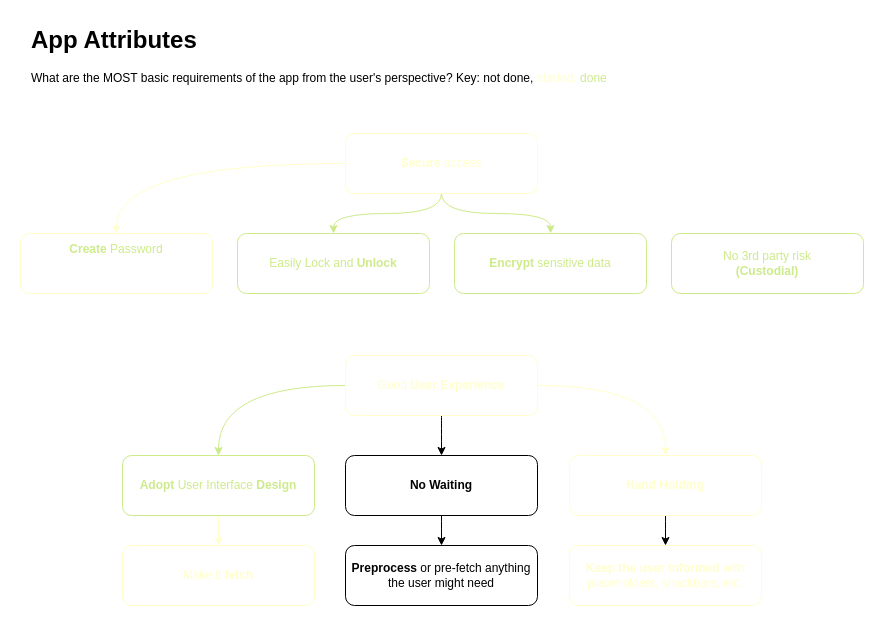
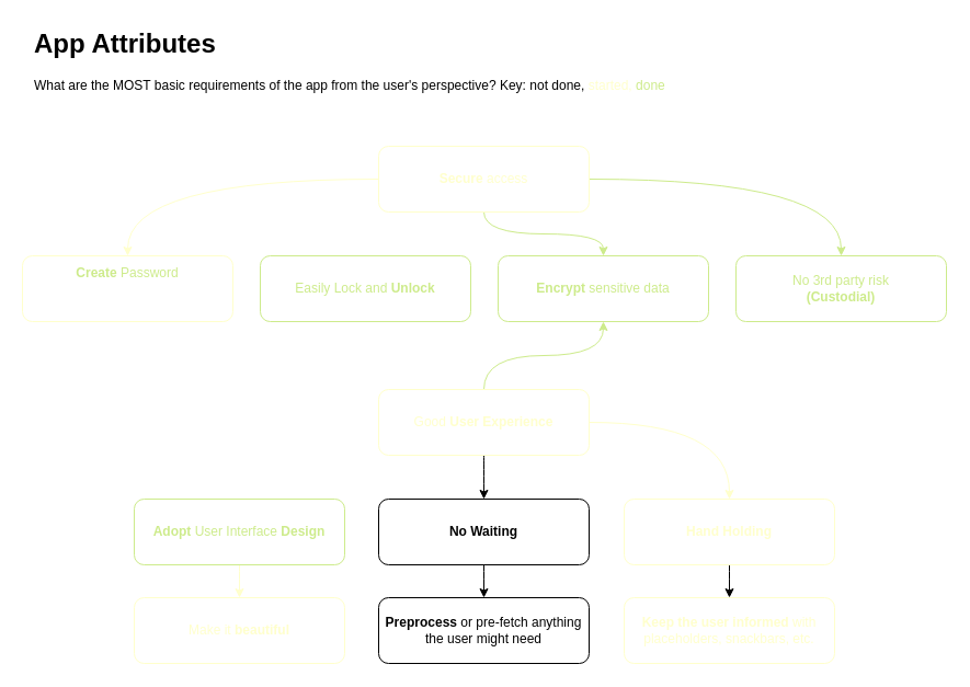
  <mxCell id="0" />
  <mxCell id="1" parent="0" />
  <mxCell id="2" value="&lt;h1&gt;App Attributes&lt;/h1&gt;&lt;p&gt;What are the MOST basic requirements of the app from the user's perspective? Key: not done, &lt;font color=&quot;#ffffcc&quot;&gt;started,&lt;/font&gt; &lt;font color=&quot;#cdeb8b&quot;&gt;done&lt;/font&gt;&lt;/p&gt;" style="text;html=1;strokeColor=none;fillColor=none;spacing=5;spacingTop=-20;whiteSpace=wrap;overflow=hidden;rounded=0;" vertex="1" parent="1"><mxGeometry x="26" y="20" width="813" height="72" as="geometry" /></mxCell>
  <mxCell id="3" style="edgeStyle=orthogonalEdgeStyle;curved=1;html=1;endArrow=classic;endFill=1;fontColor=#FFFFCC;strokeColor=#FFFFCC;" edge="1" parent="1" source="6" target="7"><mxGeometry relative="1" as="geometry" /></mxCell>
  <mxCell id="4" style="edgeStyle=orthogonalEdgeStyle;curved=1;html=1;endArrow=classic;endFill=1;fontColor=#CDEB8B;strokeColor=#CDEB8B;" edge="1" parent="1" source="6" target="9"><mxGeometry relative="1" as="geometry" /></mxCell>
- <mxCell id="5" style="edgeStyle=orthogonalEdgeStyle;curved=1;html=1;endArrow=classic;endFill=1;fontColor=#CDEB8B;strokeColor=#CDEB8B;" edge="1" parent="1" source="6" target="8"><mxGeometry relative="1" as="geometry" /></mxCell>
+ <mxCell id="5" style="edgeStyle=orthogonalEdgeStyle;curved=1;html=1;endArrow=classic;endFill=1;fontColor=#CDEB8B;strokeColor=#CDEB8B;" edge="1" parent="1" source="6" target="10"><mxGeometry relative="1" as="geometry" /></mxCell>
  <mxCell id="6" value="&lt;font&gt;&lt;b&gt;Secure&lt;/b&gt;&amp;nbsp;access&lt;/font&gt;" style="rounded=1;whiteSpace=wrap;html=1;strokeColor=#FFFFCC;fontColor=#FFFFCC;" vertex="1" parent="1"><mxGeometry x="345" y="133" width="192" height="60" as="geometry" /></mxCell>
  <mxCell id="7" value="&lt;font color=&quot;#cdeb8b&quot;&gt;&lt;b&gt;Create&lt;/b&gt; Password &lt;/font&gt;&lt;br&gt;&lt;font color=&quot;#ffffff&quot;&gt;or Generate key store entry&lt;br&gt;or Adopt phone biometric stuff&lt;/font&gt;" style="rounded=1;whiteSpace=wrap;html=1;strokeColor=#FFFFCC;fontColor=#FFFFCC;" vertex="1" parent="1"><mxGeometry x="20" y="233" width="192" height="60" as="geometry" /></mxCell>
  <mxCell id="8" value="Easily Lock and&amp;nbsp;&lt;b&gt;Unlock&lt;/b&gt;" style="rounded=1;whiteSpace=wrap;html=1;strokeColor=#CDEB8B;fontColor=#CDEB8B;" vertex="1" parent="1"><mxGeometry x="237" y="233" width="192" height="60" as="geometry" /></mxCell>
  <mxCell id="9" value="&lt;b&gt;Encrypt&lt;/b&gt; sensitive data" style="rounded=1;whiteSpace=wrap;html=1;strokeColor=#CDEB8B;fontColor=#CDEB8B;" vertex="1" parent="1"><mxGeometry x="454" y="233" width="192" height="60" as="geometry" /></mxCell>
  <mxCell id="10" value="No 3rd party risk&lt;br&gt;&lt;b&gt;(Custodial)&lt;/b&gt;" style="rounded=1;whiteSpace=wrap;html=1;strokeColor=#CDEB8B;fontColor=#CDEB8B;" vertex="1" parent="1"><mxGeometry x="671" y="233" width="192" height="60" as="geometry" /></mxCell>
- <mxCell id="11" style="edgeStyle=orthogonalEdgeStyle;curved=1;html=1;endArrow=classic;endFill=1;strokeColor=#CDEB8B;" edge="1" parent="1" source="14" target="16"><mxGeometry relative="1" as="geometry" /></mxCell>
+ <mxCell id="11" style="edgeStyle=orthogonalEdgeStyle;curved=1;html=1;endArrow=classic;endFill=1;strokeColor=#CDEB8B;" edge="1" parent="1" source="14" target="9"><mxGeometry relative="1" as="geometry" /></mxCell>
  <mxCell id="12" style="edgeStyle=orthogonalEdgeStyle;curved=1;html=1;endArrow=classic;endFill=1;" edge="1" parent="1" source="14" target="18"><mxGeometry relative="1" as="geometry" /></mxCell>
  <mxCell id="13" style="edgeStyle=orthogonalEdgeStyle;curved=1;html=1;endArrow=classic;endFill=1;strokeColor=#FFFFCC;fontColor=#FFFFCC;" edge="1" parent="1" source="14" target="20"><mxGeometry relative="1" as="geometry" /></mxCell>
  <mxCell id="14" value="&lt;font&gt;Good &lt;b&gt;User Experience&lt;/b&gt;&lt;/font&gt;" style="rounded=1;whiteSpace=wrap;html=1;strokeColor=#FFFFCC;fontColor=#FFFFCC;" vertex="1" parent="1"><mxGeometry x="345" y="355" width="192" height="60" as="geometry" /></mxCell>
  <mxCell id="15" style="edgeStyle=orthogonalEdgeStyle;curved=1;html=1;endArrow=classic;endFill=1;strokeColor=#FFFFCC;" edge="1" parent="1" source="16" target="23"><mxGeometry relative="1" as="geometry" /></mxCell>
  <mxCell id="16" value="&lt;b&gt;Adopt &lt;/b&gt;User Interface &lt;b&gt;Design&lt;/b&gt;" style="rounded=1;whiteSpace=wrap;html=1;strokeColor=#CDEB8B;fontColor=#CDEB8B;" vertex="1" parent="1"><mxGeometry x="122" y="455" width="192" height="60" as="geometry" /></mxCell>
  <mxCell id="17" style="edgeStyle=orthogonalEdgeStyle;curved=1;html=1;endArrow=classic;endFill=1;" edge="1" parent="1" source="18" target="22"><mxGeometry relative="1" as="geometry" /></mxCell>
  <mxCell id="18" value="&lt;b&gt;No Waiting&lt;/b&gt;" style="rounded=1;whiteSpace=wrap;html=1;" vertex="1" parent="1"><mxGeometry x="345" y="455" width="192" height="60" as="geometry" /></mxCell>
  <mxCell id="19" style="edgeStyle=orthogonalEdgeStyle;curved=1;html=1;endArrow=classic;endFill=1;" edge="1" parent="1" source="20" target="21"><mxGeometry relative="1" as="geometry" /></mxCell>
  <mxCell id="20" value="&lt;b&gt;Hand Holding&lt;/b&gt;" style="rounded=1;whiteSpace=wrap;html=1;strokeColor=#FFFFCC;fontColor=#FFFFCC;" vertex="1" parent="1"><mxGeometry x="569" y="455" width="192" height="60" as="geometry" /></mxCell>
  <mxCell id="21" value="&lt;b&gt;Keep the user informed &lt;/b&gt;with&lt;br&gt;placeholders, snackbars, etc." style="rounded=1;whiteSpace=wrap;html=1;strokeColor=#FFFFCC;fontColor=#FFFFCC;" vertex="1" parent="1"><mxGeometry x="569" y="545" width="192" height="60" as="geometry" /></mxCell>
  <mxCell id="22" value="&lt;b&gt;Preprocess&lt;/b&gt;&amp;nbsp;or pre-fetch anything the user might need" style="rounded=1;whiteSpace=wrap;html=1;" vertex="1" parent="1"><mxGeometry x="345" y="545" width="192" height="60" as="geometry" /></mxCell>
- <mxCell id="23" value="Make it &lt;b&gt;fetch&lt;/b&gt;" style="rounded=1;whiteSpace=wrap;html=1;strokeColor=#FFFFCC;fontColor=#FFFFCC;" vertex="1" parent="1"><mxGeometry x="122" y="545" width="192" height="60" as="geometry" /></mxCell>
+ <mxCell id="23" value="Make it &lt;b&gt;beautiful&lt;/b&gt;" style="rounded=1;whiteSpace=wrap;html=1;strokeColor=#FFFFCC;fontColor=#FFFFCC;" vertex="1" parent="1"><mxGeometry x="122" y="545" width="192" height="60" as="geometry" /></mxCell>
